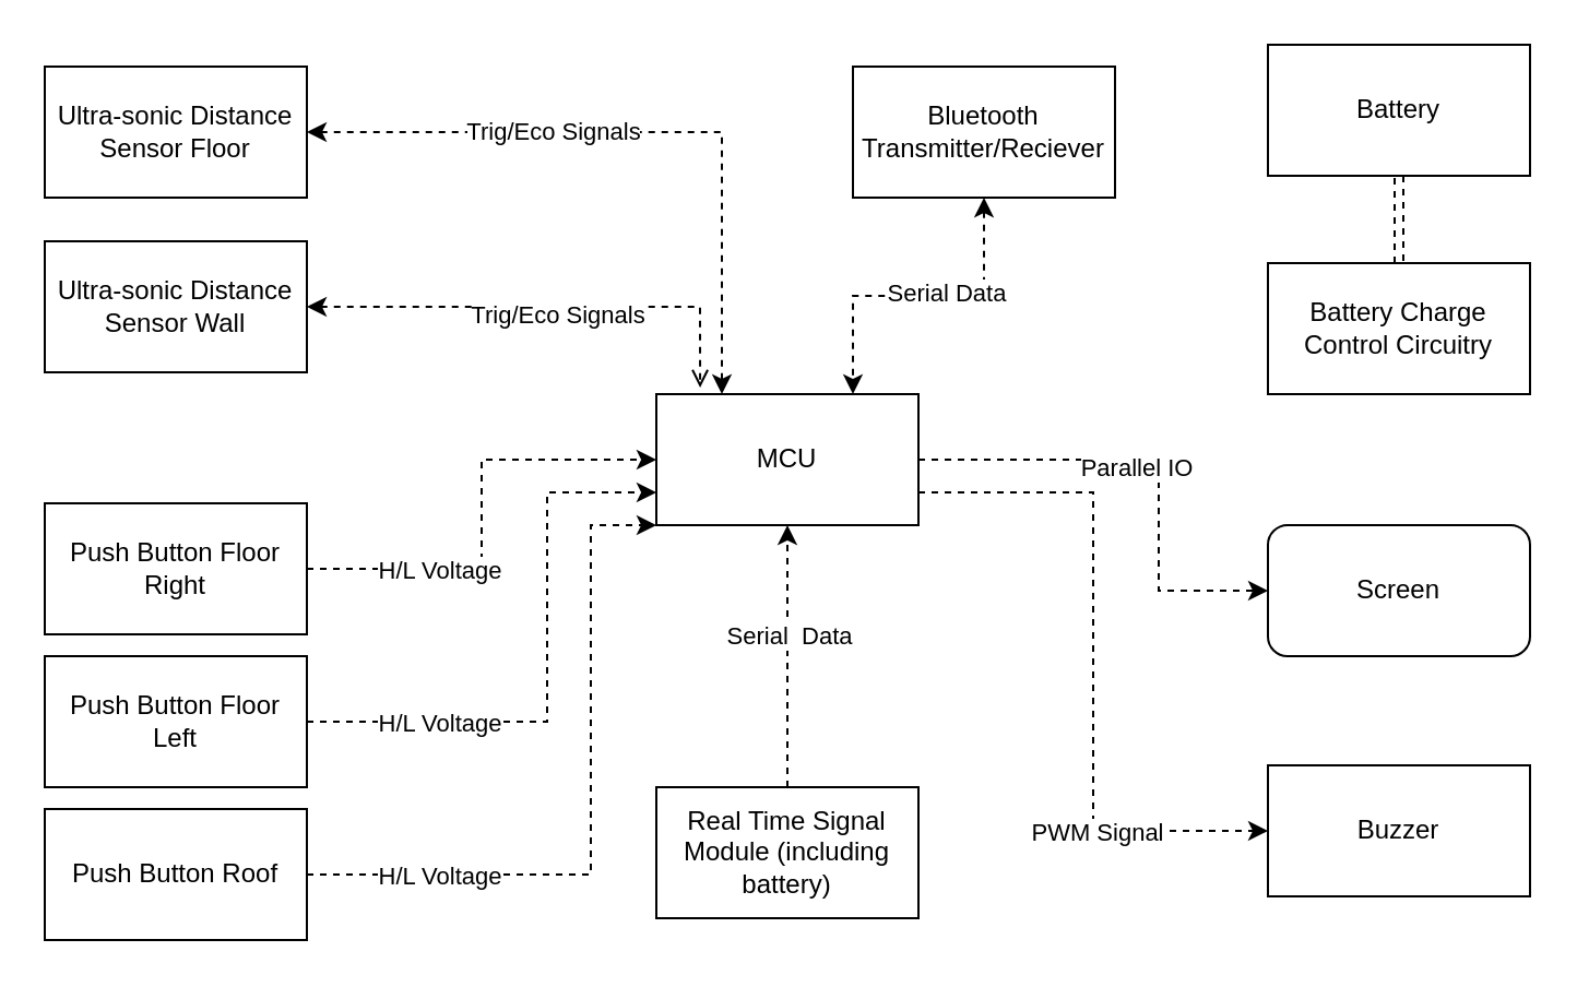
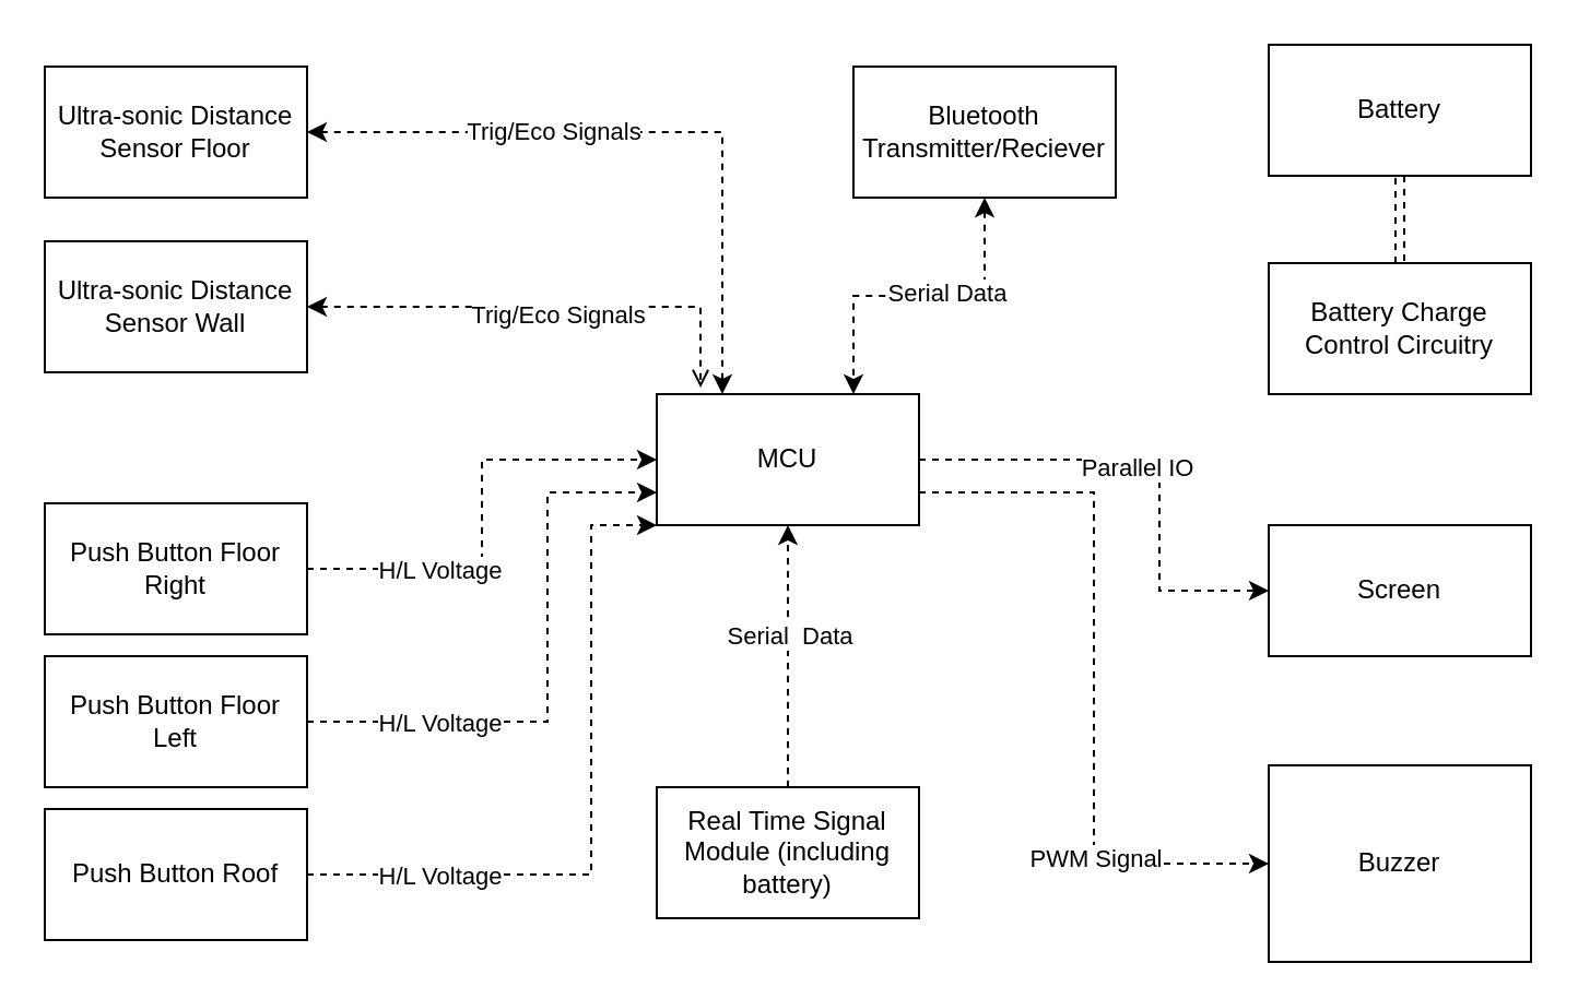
  <mxCell id="0" />
  <mxCell id="1" parent="0" />
  <mxCell id="2" style="edgeStyle=orthogonalEdgeStyle;rounded=0;orthogonalLoop=1;jettySize=auto;html=1;exitX=1;exitY=0.75;exitDx=0;exitDy=0;entryX=0;entryY=0.5;entryDx=0;entryDy=0;dashed=1;" edge="1" parent="1" source="6" target="10"><mxGeometry relative="1" as="geometry" /></mxCell>
  <mxCell id="3" value="PWM Signal" style="edgeLabel;html=1;align=center;verticalAlign=middle;resizable=0;points=[];" vertex="1" connectable="0" parent="2"><mxGeometry x="0.498" relative="1" as="geometry"><mxPoint as="offset" /></mxGeometry></mxCell>
  <mxCell id="4" style="edgeStyle=orthogonalEdgeStyle;rounded=0;orthogonalLoop=1;jettySize=auto;html=1;entryX=0;entryY=0.5;entryDx=0;entryDy=0;dashed=1;startArrow=none;startFill=0;" edge="1" parent="1" source="6" target="11"><mxGeometry relative="1" as="geometry"><Array as="points"><mxPoint x="530" y="210" /><mxPoint x="530" y="270" /></Array></mxGeometry></mxCell>
  <mxCell id="5" value="Parallel IO" style="edgeLabel;html=1;align=center;verticalAlign=middle;resizable=0;points=[];" vertex="1" connectable="0" parent="4"><mxGeometry x="-0.104" y="-3" relative="1" as="geometry"><mxPoint as="offset" /></mxGeometry></mxCell>
  <mxCell id="6" value="MCU" style="rounded=0;whiteSpace=wrap;html=1;" vertex="1" parent="1"><mxGeometry x="300" y="180" width="120" height="60" as="geometry" /></mxCell>
  <mxCell id="7" value="Battery" style="rounded=0;whiteSpace=wrap;html=1;" vertex="1" parent="1"><mxGeometry x="580" y="20" width="120" height="60" as="geometry" /></mxCell>
  <mxCell id="8" style="edgeStyle=orthogonalEdgeStyle;rounded=0;orthogonalLoop=1;jettySize=auto;html=1;exitX=0.5;exitY=0;exitDx=0;exitDy=0;entryX=0.5;entryY=1;entryDx=0;entryDy=0;dashed=1;startArrow=none;startFill=0;shape=link;" edge="1" parent="1" source="9" target="7"><mxGeometry relative="1" as="geometry" /></mxCell>
  <mxCell id="9" value="Battery Charge Control Circuitry" style="rounded=0;whiteSpace=wrap;html=1;" vertex="1" parent="1"><mxGeometry x="580" y="120" width="120" height="60" as="geometry" /></mxCell>
- <mxCell id="10" value="Buzzer" style="rounded=0;whiteSpace=wrap;html=1;" vertex="1" parent="1"><mxGeometry x="580" y="350" width="120" height="60" as="geometry" /></mxCell>
- <mxCell id="11" value="Screen" style="whiteSpace=wrap;html=1;rounded=1;" vertex="1" parent="1"><mxGeometry x="580" y="240" width="120" height="60" as="geometry" /></mxCell>
+ <mxCell id="10" value="Buzzer" style="rounded=0;whiteSpace=wrap;html=1;" vertex="1" parent="1"><mxGeometry x="580" y="350" width="120" height="90" as="geometry" /></mxCell>
+ <mxCell id="11" value="Screen" style="rounded=0;whiteSpace=wrap;html=1;" vertex="1" parent="1"><mxGeometry x="580" y="240" width="120" height="60" as="geometry" /></mxCell>
  <mxCell id="12" style="edgeStyle=orthogonalEdgeStyle;rounded=0;orthogonalLoop=1;jettySize=auto;html=1;exitX=0.5;exitY=0;exitDx=0;exitDy=0;dashed=1;" edge="1" parent="1" source="14" target="6"><mxGeometry relative="1" as="geometry"><Array as="points"><mxPoint x="360" y="300" /><mxPoint x="360" y="300" /></Array></mxGeometry></mxCell>
  <mxCell id="13" value="Serial&amp;nbsp; Data" style="edgeLabel;html=1;align=center;verticalAlign=middle;resizable=0;points=[];" vertex="1" connectable="0" parent="12"><mxGeometry x="0.3" y="-4" relative="1" as="geometry"><mxPoint x="-4" y="8" as="offset" /></mxGeometry></mxCell>
  <mxCell id="14" value="Real Time Signal Module (including battery)" style="rounded=0;whiteSpace=wrap;html=1;" vertex="1" parent="1"><mxGeometry x="300" y="360" width="120" height="60" as="geometry" /></mxCell>
  <mxCell id="15" style="edgeStyle=orthogonalEdgeStyle;rounded=0;orthogonalLoop=1;jettySize=auto;html=1;entryX=0;entryY=1;entryDx=0;entryDy=0;dashed=1;" edge="1" parent="1" source="17" target="6"><mxGeometry relative="1" as="geometry"><Array as="points"><mxPoint x="270" y="400" /><mxPoint x="270" y="240" /></Array></mxGeometry></mxCell>
  <mxCell id="16" value="H/L Voltage" style="edgeLabel;html=1;align=center;verticalAlign=middle;resizable=0;points=[];" vertex="1" connectable="0" parent="15"><mxGeometry x="-0.662" y="2" relative="1" as="geometry"><mxPoint x="6" y="2" as="offset" /></mxGeometry></mxCell>
  <mxCell id="17" value="Push Button Roof" style="rounded=0;whiteSpace=wrap;html=1;" vertex="1" parent="1"><mxGeometry x="20" y="370" width="120" height="60" as="geometry" /></mxCell>
  <mxCell id="18" style="edgeStyle=orthogonalEdgeStyle;rounded=0;orthogonalLoop=1;jettySize=auto;html=1;entryX=0;entryY=0.75;entryDx=0;entryDy=0;dashed=1;" edge="1" parent="1" source="20" target="6"><mxGeometry relative="1" as="geometry"><Array as="points"><mxPoint x="250" y="330" /><mxPoint x="250" y="225" /></Array></mxGeometry></mxCell>
  <mxCell id="19" value="H/L Voltage" style="edgeLabel;html=1;align=center;verticalAlign=middle;resizable=0;points=[];" vertex="1" connectable="0" parent="18"><mxGeometry x="-0.464" y="1" relative="1" as="geometry"><mxPoint x="-11" y="1" as="offset" /></mxGeometry></mxCell>
  <mxCell id="20" value="Push Button Floor Left" style="rounded=0;whiteSpace=wrap;html=1;" vertex="1" parent="1"><mxGeometry x="20" y="300" width="120" height="60" as="geometry" /></mxCell>
  <mxCell id="21" style="edgeStyle=orthogonalEdgeStyle;rounded=0;orthogonalLoop=1;jettySize=auto;html=1;exitX=1;exitY=0.5;exitDx=0;exitDy=0;dashed=1;" edge="1" parent="1" source="23" target="6"><mxGeometry relative="1" as="geometry" /></mxCell>
  <mxCell id="22" value="H/L Voltage" style="edgeLabel;html=1;align=center;verticalAlign=middle;resizable=0;points=[];" vertex="1" connectable="0" parent="21"><mxGeometry x="-0.343" y="-5" relative="1" as="geometry"><mxPoint x="-9" y="-5" as="offset" /></mxGeometry></mxCell>
  <mxCell id="23" value="Push Button Floor Right" style="rounded=0;whiteSpace=wrap;html=1;" vertex="1" parent="1"><mxGeometry x="20" y="230" width="120" height="60" as="geometry" /></mxCell>
  <mxCell id="24" style="edgeStyle=orthogonalEdgeStyle;rounded=0;orthogonalLoop=1;jettySize=auto;html=1;exitX=1;exitY=0.5;exitDx=0;exitDy=0;entryX=0.25;entryY=0;entryDx=0;entryDy=0;dashed=1;startArrow=classic;startFill=1;" edge="1" parent="1" source="26" target="6"><mxGeometry relative="1" as="geometry" /></mxCell>
  <mxCell id="25" value="Trig/Eco Signals" style="edgeLabel;html=1;align=center;verticalAlign=middle;resizable=0;points=[];" vertex="1" connectable="0" parent="24"><mxGeometry x="-0.277" y="1" relative="1" as="geometry"><mxPoint as="offset" /></mxGeometry></mxCell>
  <mxCell id="26" value="Ultra-sonic Distance Sensor Floor" style="rounded=0;whiteSpace=wrap;html=1;" vertex="1" parent="1"><mxGeometry x="20" y="30" width="120" height="60" as="geometry" /></mxCell>
  <mxCell id="27" style="rounded=0;orthogonalLoop=1;jettySize=auto;html=1;entryX=0.167;entryY=-0.05;entryDx=0;entryDy=0;entryPerimeter=0;dashed=1;edgeStyle=orthogonalEdgeStyle;startArrow=classic;startFill=1;endArrow=open;" edge="1" parent="1" source="29" target="6"><mxGeometry relative="1" as="geometry"><Array as="points"><mxPoint x="320" y="140" /></Array></mxGeometry></mxCell>
  <mxCell id="28" value="Trig/Eco Signals" style="edgeLabel;html=1;align=center;verticalAlign=middle;resizable=0;points=[];" vertex="1" connectable="0" parent="27"><mxGeometry x="0.051" y="-3" relative="1" as="geometry"><mxPoint as="offset" /></mxGeometry></mxCell>
  <mxCell id="29" value="Ultra-sonic Distance Sensor Wall" style="rounded=0;whiteSpace=wrap;html=1;" vertex="1" parent="1"><mxGeometry x="20" y="110" width="120" height="60" as="geometry" /></mxCell>
  <mxCell id="30" style="edgeStyle=orthogonalEdgeStyle;rounded=0;orthogonalLoop=1;jettySize=auto;html=1;entryX=0.75;entryY=0;entryDx=0;entryDy=0;dashed=1;startArrow=classic;startFill=1;" edge="1" parent="1" source="32" target="6"><mxGeometry relative="1" as="geometry" /></mxCell>
  <mxCell id="31" value="Serial Data" style="edgeLabel;html=1;align=center;verticalAlign=middle;resizable=0;points=[];" vertex="1" connectable="0" parent="30"><mxGeometry x="-0.16" y="-2" relative="1" as="geometry"><mxPoint as="offset" /></mxGeometry></mxCell>
  <mxCell id="32" value="Bluetooth Transmitter/Reciever" style="rounded=0;whiteSpace=wrap;html=1;" vertex="1" parent="1"><mxGeometry x="390" y="30" width="120" height="60" as="geometry" /></mxCell>
